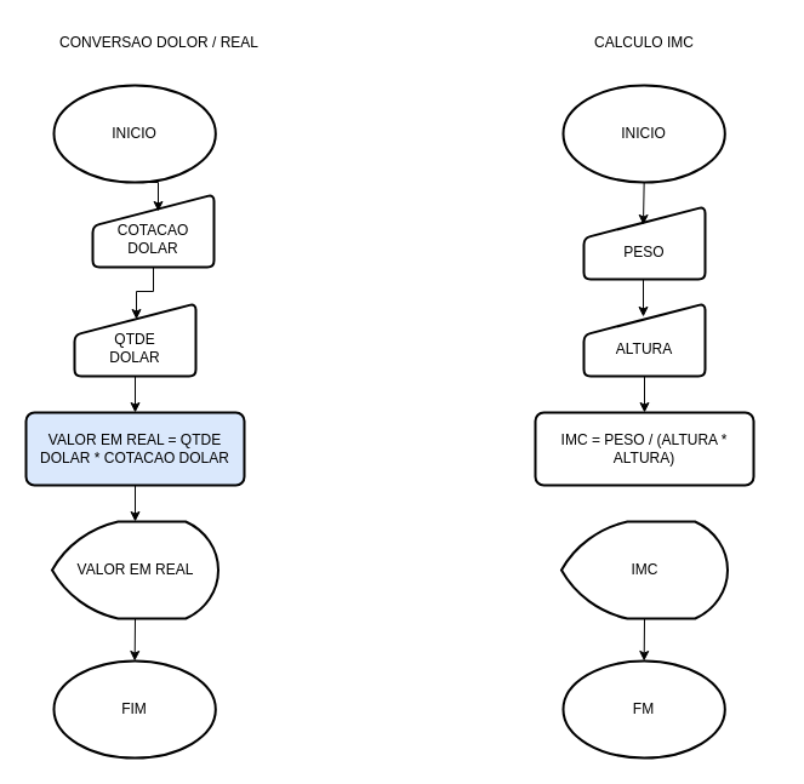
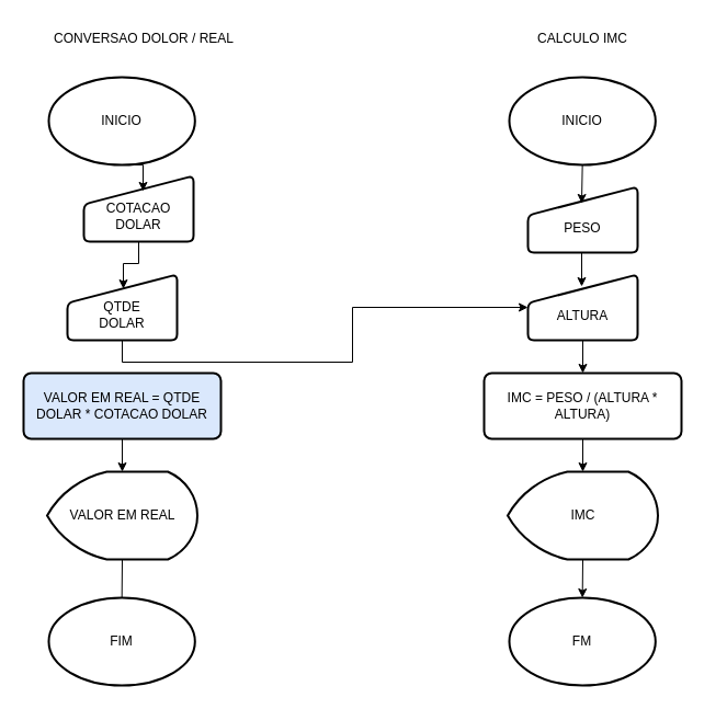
  <mxCell id="0" />
  <mxCell id="1" parent="0" />
  <mxCell id="2" value="&lt;font style=&quot;vertical-align: inherit;&quot;&gt;&lt;font style=&quot;vertical-align: inherit;&quot;&gt;INICIO&lt;/font&gt;&lt;/font&gt;" style="strokeWidth=2;html=1;shape=mxgraph.flowchart.start_1;whiteSpace=wrap;" vertex="1" parent="1"><mxGeometry x="44" y="70" width="133.33" height="80" as="geometry" /></mxCell>
  <mxCell id="3" value="&lt;font style=&quot;vertical-align: inherit;&quot;&gt;&lt;font style=&quot;vertical-align: inherit;&quot;&gt;FIM&lt;/font&gt;&lt;/font&gt;" style="strokeWidth=2;html=1;shape=mxgraph.flowchart.start_1;whiteSpace=wrap;" vertex="1" parent="1"><mxGeometry x="43.99" y="545" width="133.33" height="80" as="geometry" /></mxCell>
  <mxCell id="4" value="&lt;div&gt;&lt;font style=&quot;vertical-align: inherit;&quot;&gt;&lt;font style=&quot;vertical-align: inherit;&quot;&gt;&lt;br&gt;&lt;/font&gt;&lt;/font&gt;&lt;/div&gt;&lt;font style=&quot;vertical-align: inherit;&quot;&gt;&lt;font style=&quot;vertical-align: inherit;&quot;&gt;COTACAO&lt;/font&gt;&lt;/font&gt;&lt;div&gt;&lt;font style=&quot;vertical-align: inherit;&quot;&gt;&lt;font style=&quot;vertical-align: inherit;&quot;&gt;DOLAR&lt;/font&gt;&lt;/font&gt;&lt;/div&gt;" style="html=1;strokeWidth=2;shape=manualInput;whiteSpace=wrap;rounded=1;size=26;arcSize=11;" vertex="1" parent="1"><mxGeometry x="76" y="160" width="100" height="60" as="geometry" /></mxCell>
- <mxCell id="5" style="edgeStyle=orthogonalEdgeStyle;rounded=0;orthogonalLoop=1;jettySize=auto;html=1;exitX=0.5;exitY=1;exitDx=0;exitDy=0;entryX=0.5;entryY=0;entryDx=0;entryDy=0;" edge="1" parent="1" source="6" target="7"><mxGeometry relative="1" as="geometry" /></mxCell>
+ <mxCell id="5" style="edgeStyle=orthogonalEdgeStyle;rounded=0;orthogonalLoop=1;jettySize=auto;html=1;exitX=0.5;exitY=1;exitDx=0;exitDy=0;" edge="1" parent="1" source="6" target="13"><mxGeometry relative="1" as="geometry" /></mxCell>
  <mxCell id="6" value="&lt;div&gt;&lt;font style=&quot;vertical-align: inherit;&quot;&gt;&lt;font style=&quot;vertical-align: inherit;&quot;&gt;&lt;br&gt;&lt;/font&gt;&lt;/font&gt;&lt;/div&gt;&lt;font style=&quot;vertical-align: inherit;&quot;&gt;&lt;font style=&quot;vertical-align: inherit;&quot;&gt;QTDE&lt;/font&gt;&lt;/font&gt;&lt;div&gt;&lt;font style=&quot;vertical-align: inherit;&quot;&gt;&lt;font style=&quot;vertical-align: inherit;&quot;&gt;&lt;font style=&quot;vertical-align: inherit;&quot;&gt;&lt;font style=&quot;vertical-align: inherit;&quot;&gt;DOLAR&lt;/font&gt;&lt;/font&gt;&lt;/font&gt;&lt;/font&gt;&lt;/div&gt;" style="html=1;strokeWidth=2;shape=manualInput;whiteSpace=wrap;rounded=1;size=26;arcSize=11;" vertex="1" parent="1"><mxGeometry x="61" y="250" width="100" height="60" as="geometry" /></mxCell>
  <mxCell id="7" value="&lt;font style=&quot;vertical-align: inherit;&quot;&gt;&lt;font style=&quot;vertical-align: inherit;&quot;&gt;VALOR EM REAL = QTDE DOLAR * COTACAO DOLAR&lt;/font&gt;&lt;/font&gt;" style="rounded=1;whiteSpace=wrap;html=1;absoluteArcSize=1;arcSize=14;strokeWidth=2;fillColor=#dae8fc;" vertex="1" parent="1"><mxGeometry x="21" y="340" width="180" height="60" as="geometry" /></mxCell>
  <mxCell id="8" value="&lt;font style=&quot;vertical-align: inherit;&quot;&gt;&lt;font style=&quot;vertical-align: inherit;&quot;&gt;VALOR EM REAL&lt;/font&gt;&lt;/font&gt;" style="strokeWidth=2;html=1;shape=mxgraph.flowchart.display;whiteSpace=wrap;" vertex="1" parent="1"><mxGeometry x="42.5" y="430" width="137" height="80" as="geometry" /></mxCell>
  <mxCell id="9" value="&lt;font style=&quot;vertical-align: inherit;&quot;&gt;&lt;font style=&quot;vertical-align: inherit;&quot;&gt;INICIO&lt;/font&gt;&lt;/font&gt;" style="strokeWidth=2;html=1;shape=mxgraph.flowchart.start_1;whiteSpace=wrap;" vertex="1" parent="1"><mxGeometry x="464" y="70" width="133.33" height="80" as="geometry" /></mxCell>
  <mxCell id="10" value="&lt;font style=&quot;vertical-align: inherit;&quot;&gt;&lt;font style=&quot;vertical-align: inherit;&quot;&gt;FM&lt;/font&gt;&lt;/font&gt;" style="strokeWidth=2;html=1;shape=mxgraph.flowchart.start_1;whiteSpace=wrap;" vertex="1" parent="1"><mxGeometry x="464" y="545" width="133.33" height="80" as="geometry" /></mxCell>
  <mxCell id="11" value="&lt;div&gt;&lt;font style=&quot;vertical-align: inherit;&quot;&gt;&lt;font style=&quot;vertical-align: inherit;&quot;&gt;&lt;br&gt;&lt;/font&gt;&lt;/font&gt;&lt;/div&gt;&lt;font style=&quot;vertical-align: inherit;&quot;&gt;&lt;font style=&quot;vertical-align: inherit;&quot;&gt;PESO&lt;/font&gt;&lt;/font&gt;" style="html=1;strokeWidth=2;shape=manualInput;whiteSpace=wrap;rounded=1;size=26;arcSize=11;" vertex="1" parent="1"><mxGeometry x="481" y="170" width="100" height="60" as="geometry" /></mxCell>
  <mxCell id="12" style="edgeStyle=orthogonalEdgeStyle;rounded=0;orthogonalLoop=1;jettySize=auto;html=1;exitX=0.5;exitY=1;exitDx=0;exitDy=0;entryX=0.5;entryY=0;entryDx=0;entryDy=0;" edge="1" parent="1" source="13" target="15"><mxGeometry relative="1" as="geometry" /></mxCell>
  <mxCell id="13" value="&lt;div&gt;&lt;font style=&quot;vertical-align: inherit;&quot;&gt;&lt;font style=&quot;vertical-align: inherit;&quot;&gt;&lt;br&gt;&lt;/font&gt;&lt;/font&gt;&lt;/div&gt;&lt;font style=&quot;vertical-align: inherit;&quot;&gt;&lt;font style=&quot;vertical-align: inherit;&quot;&gt;ALTURA&lt;/font&gt;&lt;/font&gt;" style="html=1;strokeWidth=2;shape=manualInput;whiteSpace=wrap;rounded=1;size=26;arcSize=11;" vertex="1" parent="1"><mxGeometry x="481" y="250" width="100" height="60" as="geometry" /></mxCell>
+ <mxCell id="14" style="edgeStyle=orthogonalEdgeStyle;rounded=0;orthogonalLoop=1;jettySize=auto;html=1;exitX=0.5;exitY=1;exitDx=0;exitDy=0;" edge="1" parent="1" source="15" target="16"><mxGeometry relative="1" as="geometry" /></mxCell>
  <mxCell id="15" value="&lt;font style=&quot;vertical-align: inherit;&quot;&gt;&lt;font style=&quot;vertical-align: inherit;&quot;&gt;IMC = PESO / (ALTURA * ALTURA)&lt;/font&gt;&lt;/font&gt;" style="rounded=1;whiteSpace=wrap;html=1;absoluteArcSize=1;arcSize=14;strokeWidth=2;" vertex="1" parent="1"><mxGeometry x="441" y="340" width="180" height="60" as="geometry" /></mxCell>
  <mxCell id="16" value="&lt;font style=&quot;vertical-align: inherit;&quot;&gt;&lt;font style=&quot;vertical-align: inherit;&quot;&gt;IMC&lt;/font&gt;&lt;/font&gt;" style="strokeWidth=2;html=1;shape=mxgraph.flowchart.display;whiteSpace=wrap;" vertex="1" parent="1"><mxGeometry x="462.5" y="430" width="137" height="80" as="geometry" /></mxCell>
  <mxCell id="17" value="&lt;font style=&quot;vertical-align: inherit;&quot;&gt;&lt;font style=&quot;vertical-align: inherit;&quot;&gt;CONVERSAO DOLOR / REAL&lt;/font&gt;&lt;/font&gt;" style="text;html=1;align=center;verticalAlign=middle;whiteSpace=wrap;rounded=0;" vertex="1" parent="1"><mxGeometry x="20.66" y="20" width="220" height="30" as="geometry" /></mxCell>
  <mxCell id="18" value="&lt;font style=&quot;vertical-align: inherit;&quot;&gt;&lt;font style=&quot;vertical-align: inherit;&quot;&gt;&lt;font style=&quot;vertical-align: inherit;&quot;&gt;&lt;font style=&quot;vertical-align: inherit;&quot;&gt;CALCULO IMC&lt;/font&gt;&lt;/font&gt;&lt;/font&gt;&lt;/font&gt;" style="text;html=1;align=center;verticalAlign=middle;whiteSpace=wrap;rounded=0;" vertex="1" parent="1"><mxGeometry x="420.67" y="20" width="220" height="30" as="geometry" /></mxCell>
  <mxCell id="19" style="edgeStyle=orthogonalEdgeStyle;rounded=0;orthogonalLoop=1;jettySize=auto;html=1;exitX=0.5;exitY=1;exitDx=0;exitDy=0;exitPerimeter=0;entryX=0.54;entryY=0.233;entryDx=0;entryDy=0;entryPerimeter=0;" edge="1" parent="1" source="2" target="4"><mxGeometry relative="1" as="geometry" /></mxCell>
  <mxCell id="20" style="edgeStyle=orthogonalEdgeStyle;rounded=0;orthogonalLoop=1;jettySize=auto;html=1;exitX=0.5;exitY=1;exitDx=0;exitDy=0;entryX=0.51;entryY=0.217;entryDx=0;entryDy=0;entryPerimeter=0;" edge="1" parent="1" source="4" target="6"><mxGeometry relative="1" as="geometry" /></mxCell>
  <mxCell id="21" style="edgeStyle=orthogonalEdgeStyle;rounded=0;orthogonalLoop=1;jettySize=auto;html=1;exitX=0.5;exitY=1;exitDx=0;exitDy=0;entryX=0.5;entryY=0;entryDx=0;entryDy=0;entryPerimeter=0;" edge="1" parent="1" source="7" target="8"><mxGeometry relative="1" as="geometry" /></mxCell>
- <mxCell id="22" style="edgeStyle=orthogonalEdgeStyle;rounded=0;orthogonalLoop=1;jettySize=auto;html=1;exitX=0.5;exitY=1;exitDx=0;exitDy=0;exitPerimeter=0;entryX=0.5;entryY=0;entryDx=0;entryDy=0;entryPerimeter=0;" edge="1" parent="1" source="8" target="3"><mxGeometry relative="1" as="geometry" /></mxCell>
+ <mxCell id="22" style="edgeStyle=orthogonalEdgeStyle;rounded=0;orthogonalLoop=1;jettySize=auto;html=1;exitX=0.5;exitY=1;exitDx=0;exitDy=0;exitPerimeter=0;entryX=0.5;entryY=0;entryDx=0;entryDy=0;entryPerimeter=0;endArrow=none;" edge="1" parent="1" source="8" target="3"><mxGeometry relative="1" as="geometry" /></mxCell>
  <mxCell id="23" style="edgeStyle=orthogonalEdgeStyle;rounded=0;orthogonalLoop=1;jettySize=auto;html=1;exitX=0.5;exitY=1;exitDx=0;exitDy=0;exitPerimeter=0;entryX=0.49;entryY=0.25;entryDx=0;entryDy=0;entryPerimeter=0;" edge="1" parent="1" source="9" target="11"><mxGeometry relative="1" as="geometry" /></mxCell>
  <mxCell id="24" style="edgeStyle=orthogonalEdgeStyle;rounded=0;orthogonalLoop=1;jettySize=auto;html=1;exitX=0.5;exitY=1;exitDx=0;exitDy=0;entryX=0.49;entryY=0.183;entryDx=0;entryDy=0;entryPerimeter=0;" edge="1" parent="1" source="11" target="13"><mxGeometry relative="1" as="geometry" /></mxCell>
  <mxCell id="25" style="edgeStyle=orthogonalEdgeStyle;rounded=0;orthogonalLoop=1;jettySize=auto;html=1;exitX=0.5;exitY=1;exitDx=0;exitDy=0;exitPerimeter=0;entryX=0.5;entryY=0;entryDx=0;entryDy=0;entryPerimeter=0;" edge="1" parent="1" source="16" target="10"><mxGeometry relative="1" as="geometry" /></mxCell>
